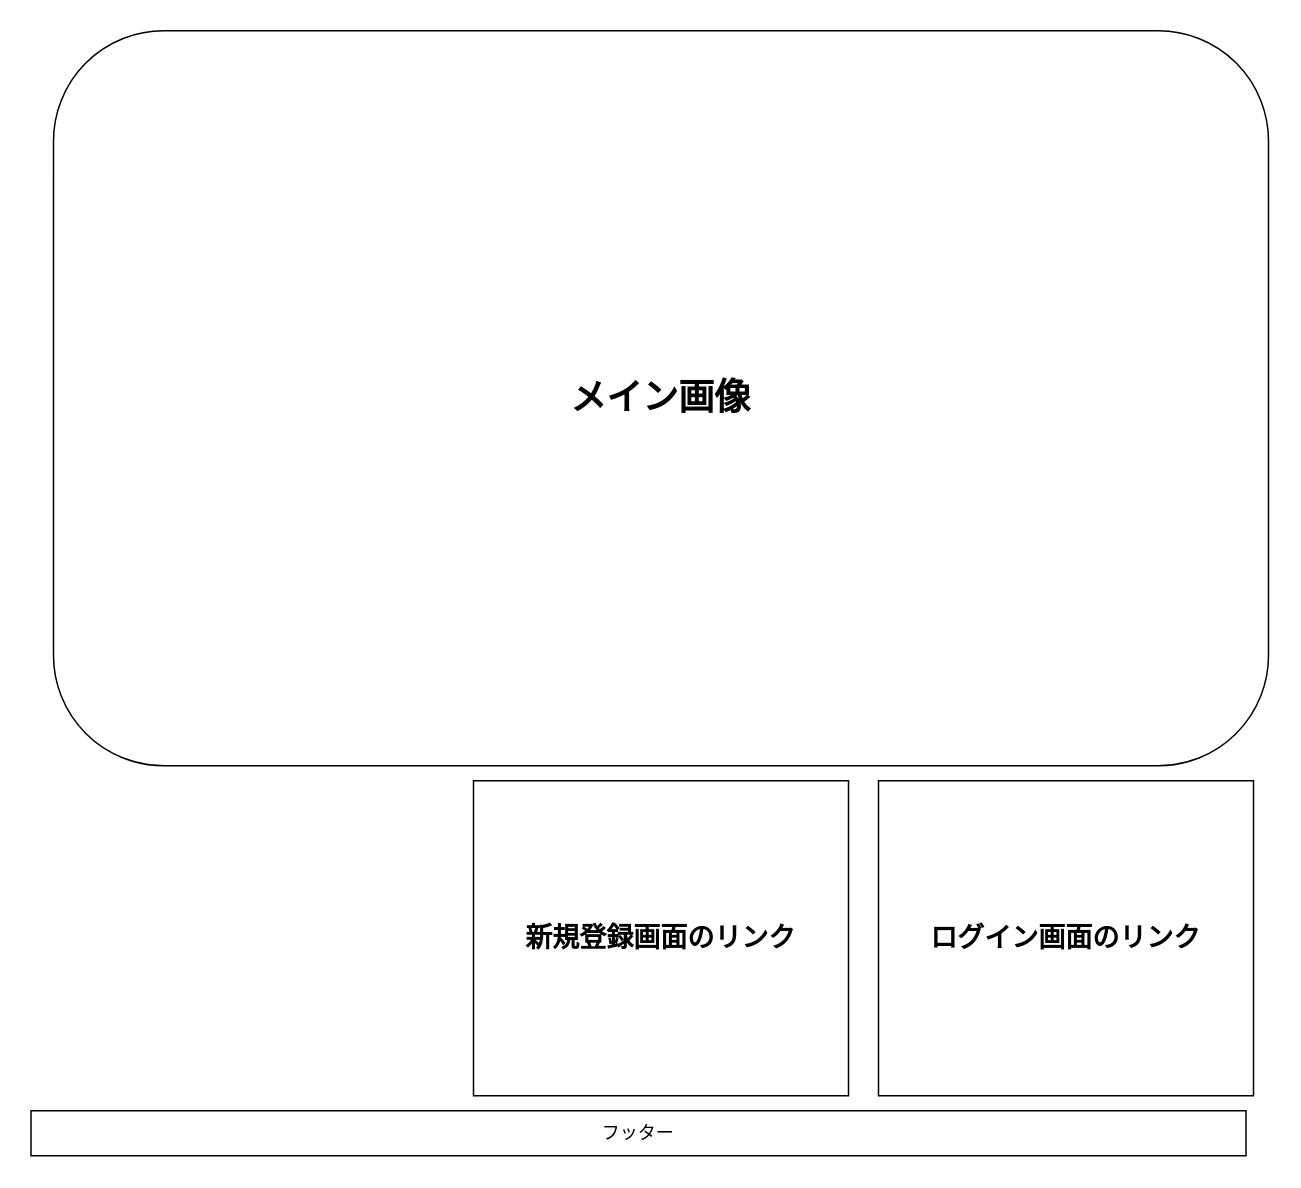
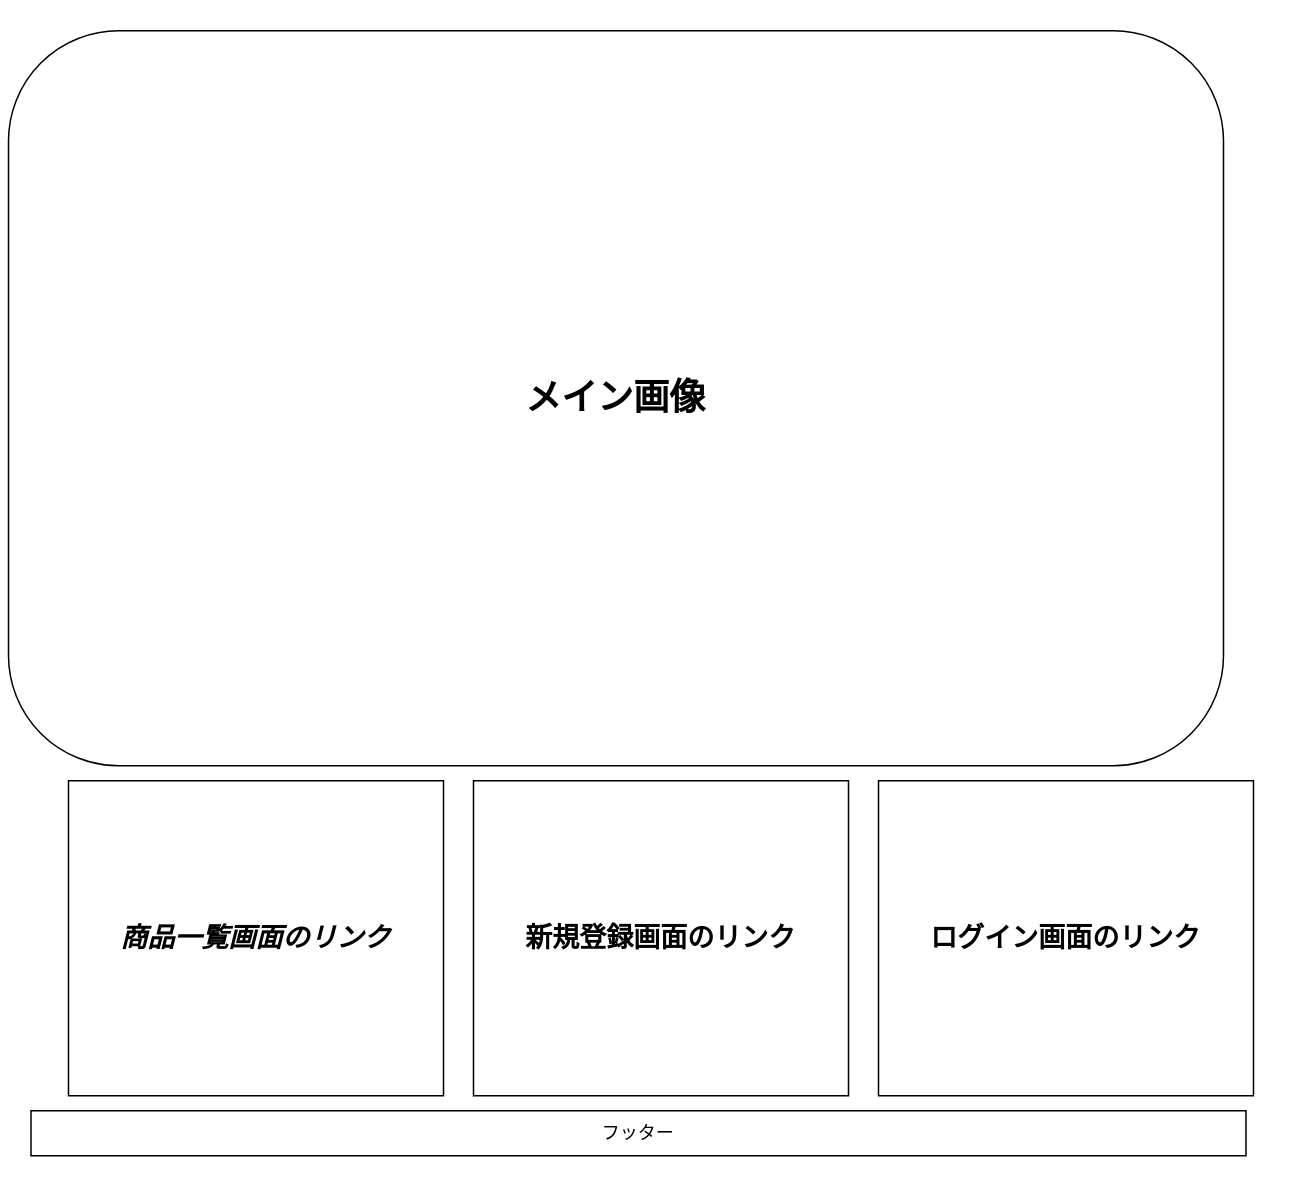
  <mxCell id="0" />
  <mxCell id="1" parent="0" />
- <mxCell id="2" value="&lt;h1&gt;メイン画像&lt;/h1&gt;" style="rounded=1;whiteSpace=wrap;html=1;" vertex="1" parent="1"><mxGeometry x="35" y="20" width="810" height="490" as="geometry" /></mxCell>
+ <mxCell id="2" value="&lt;h1&gt;メイン画像&lt;/h1&gt;" style="rounded=1;whiteSpace=wrap;html=1;" vertex="1" parent="1"><mxGeometry x="5" y="20" width="810" height="490" as="geometry" /></mxCell>
+ <mxCell id="3" value="&lt;h2&gt;&lt;b&gt;&lt;i&gt;商品一覧画面のリンク&lt;/i&gt;&lt;/b&gt;&lt;/h2&gt;" style="rounded=0;whiteSpace=wrap;html=1;" vertex="1" parent="1"><mxGeometry x="45" y="520" width="250" height="210" as="geometry" /></mxCell>
  <mxCell id="4" value="&lt;h2&gt;新規登録画面のリンク&lt;/h2&gt;" style="rounded=0;whiteSpace=wrap;html=1;" vertex="1" parent="1"><mxGeometry x="315" y="520" width="250" height="210" as="geometry" /></mxCell>
  <mxCell id="5" value="&lt;h2&gt;ログイン画面のリンク&lt;/h2&gt;" style="rounded=0;whiteSpace=wrap;html=1;" vertex="1" parent="1"><mxGeometry x="585" y="520" width="250" height="210" as="geometry" /></mxCell>
  <mxCell id="6" value="フッター&lt;br&gt;" style="rounded=0;whiteSpace=wrap;html=1;" vertex="1" parent="1"><mxGeometry x="20" y="740" width="810" height="30" as="geometry" /></mxCell>
